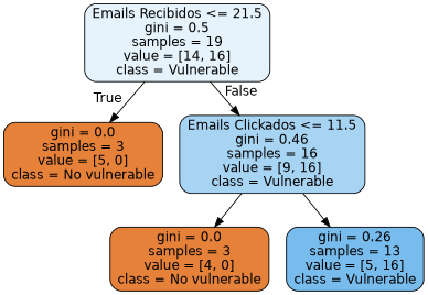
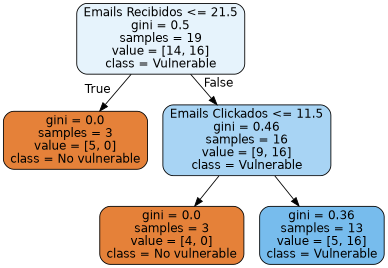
  digraph {
    node [color=black fillcolor="#e58139" fontname=helvetica shape=box style="filled, rounded"]
    edge [fontname=helvetica]
    n1 [fillcolor="#e6f3fc" label="Emails Recibidos <= 21.5\ngini = 0.5\nsamples = 19\nvalue = [14, 16]\nclass = Vulnerable"]
    n2 [label="gini = 0.0\nsamples = 3\nvalue = [5, 0]\nclass = No vulnerable"]
    n3 [fillcolor="#a8d4f4" label="Emails Clickados <= 11.5\ngini = 0.46\nsamples = 16\nvalue = [9, 16]\nclass = Vulnerable"]
    n4 [label="gini = 0.0\nsamples = 3\nvalue = [4, 0]\nclass = No vulnerable"]
-   n5 [fillcolor="#77bced" label="gini = 0.26\nsamples = 13\nvalue = [5, 16]\nclass = Vulnerable"]
+   n5 [fillcolor="#77bced" label="gini = 0.36\nsamples = 13\nvalue = [5, 16]\nclass = Vulnerable"]
    n1 -> n2 [headlabel=True labelangle=45 labeldistance=2.5]
    n1 -> n3 [headlabel=False labelangle=-45 labeldistance=2.5]
    n3 -> n4
    n3 -> n5
  }
